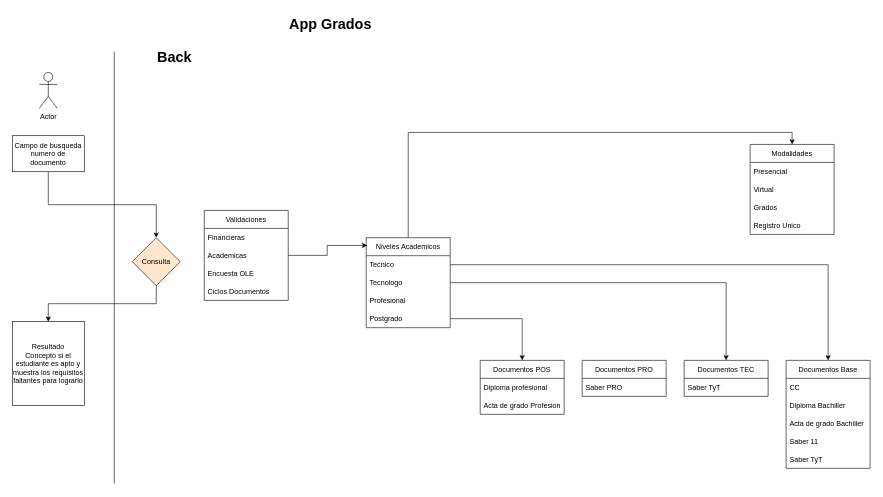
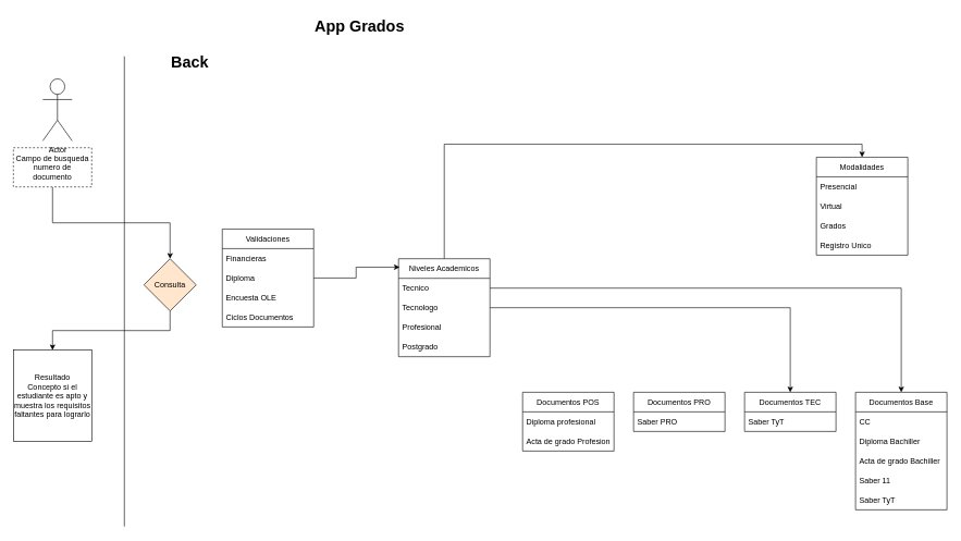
  <mxCell id="0" />
  <mxCell id="1" parent="0" />
  <mxCell id="2" style="edgeStyle=orthogonalEdgeStyle;rounded=0;orthogonalLoop=1;jettySize=auto;html=1;exitX=0.5;exitY=1;exitDx=0;exitDy=0;" edge="1" parent="1" source="3" target="7"><mxGeometry relative="1" as="geometry" /></mxCell>
- <mxCell id="3" value="Campo de busqueda numero de documento" style="rounded=0;whiteSpace=wrap;html=1;" vertex="1" parent="1"><mxGeometry x="20" y="225.5" width="120" height="60" as="geometry" /></mxCell>
+ <mxCell id="3" value="Campo de busqueda numero de documento" style="rounded=0;whiteSpace=wrap;html=1;dashed=1;" vertex="1" parent="1"><mxGeometry x="20" y="225.5" width="120" height="60" as="geometry" /></mxCell>
  <mxCell id="4" value="" style="endArrow=none;html=1;rounded=0;" edge="1" parent="1"><mxGeometry width="50" height="50" relative="1" as="geometry"><mxPoint x="190" y="805.5" as="sourcePoint" /><mxPoint x="190" y="85.5" as="targetPoint" /></mxGeometry></mxCell>
  <mxCell id="5" value="Resultado&lt;br&gt;Concepto si el estudiante es apto y muestra los requisitos faltantes para lograrlo&lt;br&gt;" style="rounded=0;whiteSpace=wrap;html=1;" vertex="1" parent="1"><mxGeometry x="20" y="535.5" width="120" height="140" as="geometry" /></mxCell>
  <mxCell id="6" style="edgeStyle=orthogonalEdgeStyle;rounded=0;orthogonalLoop=1;jettySize=auto;html=1;exitX=0.5;exitY=1;exitDx=0;exitDy=0;entryX=0.5;entryY=0;entryDx=0;entryDy=0;" edge="1" parent="1" source="7" target="5"><mxGeometry relative="1" as="geometry" /></mxCell>
  <mxCell id="7" value="Consulta" style="rhombus;whiteSpace=wrap;html=1;fillColor=#ffe6cc;" vertex="1" parent="1"><mxGeometry x="220" y="395.5" width="80" height="80" as="geometry" /></mxCell>
  <mxCell id="8" value="Back" style="text;strokeColor=none;fillColor=none;html=1;fontSize=24;fontStyle=1;verticalAlign=middle;align=center;" vertex="1" parent="1"><mxGeometry x="240" y="74.5" width="100" height="40" as="geometry" /></mxCell>
  <mxCell id="9" value="App Grados" style="text;strokeColor=none;fillColor=none;html=1;fontSize=24;fontStyle=1;verticalAlign=middle;align=center;" vertex="1" parent="1"><mxGeometry x="500" y="20" width="100" height="40" as="geometry" /></mxCell>
  <mxCell id="10" value="Validaciones" style="swimlane;fontStyle=0;childLayout=stackLayout;horizontal=1;startSize=30;horizontalStack=0;resizeParent=1;resizeParentMax=0;resizeLast=0;collapsible=1;marginBottom=0;" vertex="1" parent="1"><mxGeometry x="340" y="350" width="140" height="150" as="geometry" /></mxCell>
  <mxCell id="11" value="Financieras" style="text;strokeColor=none;fillColor=none;align=left;verticalAlign=middle;spacingLeft=4;spacingRight=4;overflow=hidden;points=[[0,0.5],[1,0.5]];portConstraint=eastwest;rotatable=0;" vertex="1" parent="10"><mxGeometry y="30" width="140" height="30" as="geometry" /></mxCell>
- <mxCell id="12" value="Academicas" style="text;strokeColor=none;fillColor=none;align=left;verticalAlign=middle;spacingLeft=4;spacingRight=4;overflow=hidden;points=[[0,0.5],[1,0.5]];portConstraint=eastwest;rotatable=0;" vertex="1" parent="10"><mxGeometry y="60" width="140" height="30" as="geometry" /></mxCell>
+ <mxCell id="12" value="Diploma" style="text;strokeColor=none;fillColor=none;align=left;verticalAlign=middle;spacingLeft=4;spacingRight=4;overflow=hidden;points=[[0,0.5],[1,0.5]];portConstraint=eastwest;rotatable=0;" vertex="1" parent="10"><mxGeometry y="60" width="140" height="30" as="geometry" /></mxCell>
  <mxCell id="13" value="Encuesta OLE" style="text;strokeColor=none;fillColor=none;align=left;verticalAlign=middle;spacingLeft=4;spacingRight=4;overflow=hidden;points=[[0,0.5],[1,0.5]];portConstraint=eastwest;rotatable=0;" vertex="1" parent="10"><mxGeometry y="90" width="140" height="30" as="geometry" /></mxCell>
  <mxCell id="14" value="Ciclos Documentos" style="text;strokeColor=none;fillColor=none;align=left;verticalAlign=middle;spacingLeft=4;spacingRight=4;overflow=hidden;points=[[0,0.5],[1,0.5]];portConstraint=eastwest;rotatable=0;" vertex="1" parent="10"><mxGeometry y="120" width="140" height="30" as="geometry" /></mxCell>
- <mxCell id="15" value="Actor" style="shape=umlActor;verticalLabelPosition=bottom;verticalAlign=top;html=1;outlineConnect=0;" vertex="1" parent="1"><mxGeometry x="65" y="120" width="30" height="60" as="geometry" /></mxCell>
+ <mxCell id="15" value="Actor" style="shape=umlActor;verticalLabelPosition=bottom;verticalAlign=top;html=1;outlineConnect=0;" vertex="1" parent="1"><mxGeometry x="65" y="120" width="45" height="95" as="geometry" /></mxCell>
  <mxCell id="16" style="edgeStyle=orthogonalEdgeStyle;rounded=0;orthogonalLoop=1;jettySize=auto;html=1;exitX=0.5;exitY=0;exitDx=0;exitDy=0;entryX=0.5;entryY=0;entryDx=0;entryDy=0;" edge="1" parent="1" source="17" target="22"><mxGeometry relative="1" as="geometry" /></mxCell>
  <mxCell id="17" value="Niveles Academicos" style="swimlane;fontStyle=0;childLayout=stackLayout;horizontal=1;startSize=30;horizontalStack=0;resizeParent=1;resizeParentMax=0;resizeLast=0;collapsible=1;marginBottom=0;" vertex="1" parent="1"><mxGeometry x="610" y="395.5" width="140" height="150" as="geometry" /></mxCell>
  <mxCell id="18" value="Tecnico" style="text;strokeColor=none;fillColor=none;align=left;verticalAlign=middle;spacingLeft=4;spacingRight=4;overflow=hidden;points=[[0,0.5],[1,0.5]];portConstraint=eastwest;rotatable=0;" vertex="1" parent="17"><mxGeometry y="30" width="140" height="30" as="geometry" /></mxCell>
  <mxCell id="19" value="Tecnologo" style="text;strokeColor=none;fillColor=none;align=left;verticalAlign=middle;spacingLeft=4;spacingRight=4;overflow=hidden;points=[[0,0.5],[1,0.5]];portConstraint=eastwest;rotatable=0;" vertex="1" parent="17"><mxGeometry y="60" width="140" height="30" as="geometry" /></mxCell>
  <mxCell id="20" value="Profesional" style="text;strokeColor=none;fillColor=none;align=left;verticalAlign=middle;spacingLeft=4;spacingRight=4;overflow=hidden;points=[[0,0.5],[1,0.5]];portConstraint=eastwest;rotatable=0;" vertex="1" parent="17"><mxGeometry y="90" width="140" height="30" as="geometry" /></mxCell>
  <mxCell id="21" value="Postgrado" style="text;strokeColor=none;fillColor=none;align=left;verticalAlign=middle;spacingLeft=4;spacingRight=4;overflow=hidden;points=[[0,0.5],[1,0.5]];portConstraint=eastwest;rotatable=0;" vertex="1" parent="17"><mxGeometry y="120" width="140" height="30" as="geometry" /></mxCell>
  <mxCell id="22" value="Modalidades" style="swimlane;fontStyle=0;childLayout=stackLayout;horizontal=1;startSize=30;horizontalStack=0;resizeParent=1;resizeParentMax=0;resizeLast=0;collapsible=1;marginBottom=0;" vertex="1" parent="1"><mxGeometry x="1250" y="240" width="140" height="150" as="geometry" /></mxCell>
  <mxCell id="23" value="Presencial" style="text;strokeColor=none;fillColor=none;align=left;verticalAlign=middle;spacingLeft=4;spacingRight=4;overflow=hidden;points=[[0,0.5],[1,0.5]];portConstraint=eastwest;rotatable=0;" vertex="1" parent="22"><mxGeometry y="30" width="140" height="30" as="geometry" /></mxCell>
  <mxCell id="24" value="Virtual" style="text;strokeColor=none;fillColor=none;align=left;verticalAlign=middle;spacingLeft=4;spacingRight=4;overflow=hidden;points=[[0,0.5],[1,0.5]];portConstraint=eastwest;rotatable=0;" vertex="1" parent="22"><mxGeometry y="60" width="140" height="30" as="geometry" /></mxCell>
  <mxCell id="25" value="Grados" style="text;strokeColor=none;fillColor=none;align=left;verticalAlign=middle;spacingLeft=4;spacingRight=4;overflow=hidden;points=[[0,0.5],[1,0.5]];portConstraint=eastwest;rotatable=0;" vertex="1" parent="22"><mxGeometry y="90" width="140" height="30" as="geometry" /></mxCell>
  <mxCell id="26" value="Registro Unico" style="text;strokeColor=none;fillColor=none;align=left;verticalAlign=middle;spacingLeft=4;spacingRight=4;overflow=hidden;points=[[0,0.5],[1,0.5]];portConstraint=eastwest;rotatable=0;" vertex="1" parent="22"><mxGeometry y="120" width="140" height="30" as="geometry" /></mxCell>
  <mxCell id="27" value="Documentos Base" style="swimlane;fontStyle=0;childLayout=stackLayout;horizontal=1;startSize=30;horizontalStack=0;resizeParent=1;resizeParentMax=0;resizeLast=0;collapsible=1;marginBottom=0;" vertex="1" parent="1"><mxGeometry x="1310" y="600" width="140" height="180" as="geometry" /></mxCell>
  <mxCell id="28" value="CC" style="text;strokeColor=none;fillColor=none;align=left;verticalAlign=middle;spacingLeft=4;spacingRight=4;overflow=hidden;points=[[0,0.5],[1,0.5]];portConstraint=eastwest;rotatable=0;" vertex="1" parent="27"><mxGeometry y="30" width="140" height="30" as="geometry" /></mxCell>
  <mxCell id="29" value="Diploma Bachiller" style="text;strokeColor=none;fillColor=none;align=left;verticalAlign=middle;spacingLeft=4;spacingRight=4;overflow=hidden;points=[[0,0.5],[1,0.5]];portConstraint=eastwest;rotatable=0;" vertex="1" parent="27"><mxGeometry y="60" width="140" height="30" as="geometry" /></mxCell>
  <mxCell id="30" value="Acta de grado Bachiller" style="text;strokeColor=none;fillColor=none;align=left;verticalAlign=middle;spacingLeft=4;spacingRight=4;overflow=hidden;points=[[0,0.5],[1,0.5]];portConstraint=eastwest;rotatable=0;" vertex="1" parent="27"><mxGeometry y="90" width="140" height="30" as="geometry" /></mxCell>
  <mxCell id="31" value="Saber 11" style="text;strokeColor=none;fillColor=none;align=left;verticalAlign=middle;spacingLeft=4;spacingRight=4;overflow=hidden;points=[[0,0.5],[1,0.5]];portConstraint=eastwest;rotatable=0;" vertex="1" parent="27"><mxGeometry y="120" width="140" height="30" as="geometry" /></mxCell>
  <mxCell id="32" value="Saber TyT" style="text;strokeColor=none;fillColor=none;align=left;verticalAlign=middle;spacingLeft=4;spacingRight=4;overflow=hidden;points=[[0,0.5],[1,0.5]];portConstraint=eastwest;rotatable=0;" vertex="1" parent="27"><mxGeometry y="150" width="140" height="30" as="geometry" /></mxCell>
  <mxCell id="33" style="edgeStyle=orthogonalEdgeStyle;rounded=0;orthogonalLoop=1;jettySize=auto;html=1;exitX=1;exitY=0.5;exitDx=0;exitDy=0;" edge="1" parent="1" source="18" target="27"><mxGeometry relative="1" as="geometry" /></mxCell>
  <mxCell id="34" value="Documentos TEC" style="swimlane;fontStyle=0;childLayout=stackLayout;horizontal=1;startSize=30;horizontalStack=0;resizeParent=1;resizeParentMax=0;resizeLast=0;collapsible=1;marginBottom=0;" vertex="1" parent="1"><mxGeometry x="1140" y="600" width="140" height="60" as="geometry" /></mxCell>
  <mxCell id="35" value="Saber TyT" style="text;strokeColor=none;fillColor=none;align=left;verticalAlign=middle;spacingLeft=4;spacingRight=4;overflow=hidden;points=[[0,0.5],[1,0.5]];portConstraint=eastwest;rotatable=0;" vertex="1" parent="34"><mxGeometry y="30" width="140" height="30" as="geometry" /></mxCell>
  <mxCell id="36" value="Documentos PRO" style="swimlane;fontStyle=0;childLayout=stackLayout;horizontal=1;startSize=30;horizontalStack=0;resizeParent=1;resizeParentMax=0;resizeLast=0;collapsible=1;marginBottom=0;" vertex="1" parent="1"><mxGeometry x="970" y="600" width="140" height="60" as="geometry" /></mxCell>
  <mxCell id="37" value="Saber PRO" style="text;strokeColor=none;fillColor=none;align=left;verticalAlign=middle;spacingLeft=4;spacingRight=4;overflow=hidden;points=[[0,0.5],[1,0.5]];portConstraint=eastwest;rotatable=0;" vertex="1" parent="36"><mxGeometry y="30" width="140" height="30" as="geometry" /></mxCell>
  <mxCell id="38" value="Documentos POS" style="swimlane;fontStyle=0;childLayout=stackLayout;horizontal=1;startSize=30;horizontalStack=0;resizeParent=1;resizeParentMax=0;resizeLast=0;collapsible=1;marginBottom=0;" vertex="1" parent="1"><mxGeometry x="800" y="600" width="140" height="90" as="geometry" /></mxCell>
  <mxCell id="39" value="Diploma profesional" style="text;strokeColor=none;fillColor=none;align=left;verticalAlign=middle;spacingLeft=4;spacingRight=4;overflow=hidden;points=[[0,0.5],[1,0.5]];portConstraint=eastwest;rotatable=0;" vertex="1" parent="38"><mxGeometry y="30" width="140" height="30" as="geometry" /></mxCell>
  <mxCell id="40" value="Acta de grado Profesion" style="text;strokeColor=none;fillColor=none;align=left;verticalAlign=middle;spacingLeft=4;spacingRight=4;overflow=hidden;points=[[0,0.5],[1,0.5]];portConstraint=eastwest;rotatable=0;" vertex="1" parent="38"><mxGeometry y="60" width="140" height="30" as="geometry" /></mxCell>
  <mxCell id="41" style="edgeStyle=orthogonalEdgeStyle;rounded=0;orthogonalLoop=1;jettySize=auto;html=1;exitX=1;exitY=0.5;exitDx=0;exitDy=0;entryX=0.012;entryY=0.086;entryDx=0;entryDy=0;entryPerimeter=0;" edge="1" parent="1" source="12" target="17"><mxGeometry relative="1" as="geometry" /></mxCell>
  <mxCell id="42" style="edgeStyle=orthogonalEdgeStyle;rounded=0;orthogonalLoop=1;jettySize=auto;html=1;exitX=1;exitY=0.5;exitDx=0;exitDy=0;" edge="1" parent="1" source="19" target="34"><mxGeometry relative="1" as="geometry" /></mxCell>
- <mxCell id="43" style="edgeStyle=orthogonalEdgeStyle;rounded=0;orthogonalLoop=1;jettySize=auto;html=1;exitX=1;exitY=0.5;exitDx=0;exitDy=0;entryX=0.5;entryY=0;entryDx=0;entryDy=0;" edge="1" parent="1" source="21" target="38"><mxGeometry relative="1" as="geometry" /></mxCell>
